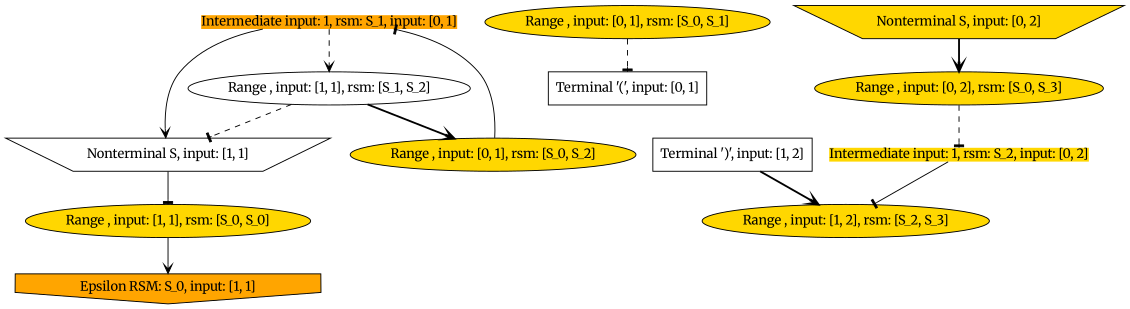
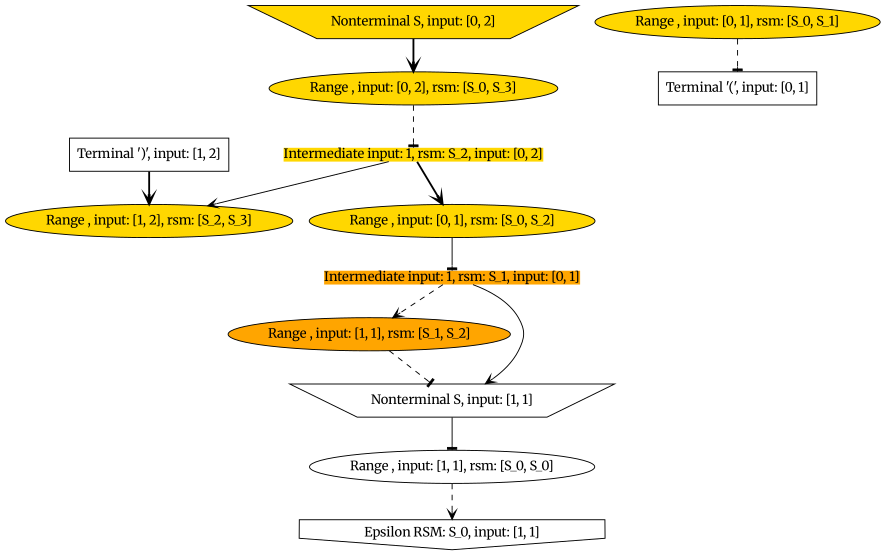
  digraph {
    fontname=Merriweather
    labelloc=t
    node [fillcolor=gold fontname=Merriweather shape=ellipse style=filled]
    edge [arrowhead=vee fontname=Merriweather style=dashed]
-   n1 [fillcolor=orange label="Epsilon RSM: S_0, input: [1, 1]" shape=invhouse]
+   n1 [fillcolor=white label="Epsilon RSM: S_0, input: [1, 1]" shape=invhouse]
    n2 [fillcolor=orange label="Intermediate input: 1, rsm: S_1, input: [0, 1]" shape=plain]
-   n3 [fillcolor=white label="Range , input: [1, 1], rsm: [S_1, S_2]"]
+   n3 [fillcolor=orange label="Range , input: [1, 1], rsm: [S_1, S_2]"]
    n4 [fillcolor=white label="Nonterminal S, input: [1, 1]" shape=invtrapezium]
    n5 [label="Range , input: [0, 1], rsm: [S_0, S_1]"]
    n6 [fillcolor=white label="Terminal '(', input: [0, 1]" shape=rectangle]
    n7 [label="Intermediate input: 1, rsm: S_2, input: [0, 2]" shape=plain]
    n8 [label="Range , input: [0, 1], rsm: [S_0, S_2]"]
    n9 [label="Range , input: [1, 2], rsm: [S_2, S_3]"]
    n10 [label="Nonterminal S, input: [0, 2]" shape=invtrapezium]
    n11 [label="Range , input: [0, 2], rsm: [S_0, S_3]"]
-   n12 [label="Range , input: [1, 1], rsm: [S_0, S_0]"]
+   n12 [fillcolor=white label="Range , input: [1, 1], rsm: [S_0, S_0]"]
    n13 [fillcolor=white label="Terminal ')', input: [1, 2]" shape=rectangle]
    n2 -> n3
    n2 -> n4 [style=solid]
    n3 -> n4 [arrowhead=tee]
    n4 -> n12 [arrowhead=tee style=solid]
    n5 -> n6 [arrowhead=tee]
-   n3 -> n8 [style=bold]
-   n7 -> n9 [arrowhead=tee style=solid]
+   n7 -> n8 [style=bold]
+   n7 -> n9 [style=solid]
    n8 -> n2 [arrowhead=tee style=solid]
    n10 -> n11 [style=bold]
    n11 -> n7 [arrowhead=tee]
-   n12 -> n1 [style=solid]
+   n12 -> n1
    n13 -> n9 [style=bold]
  }
